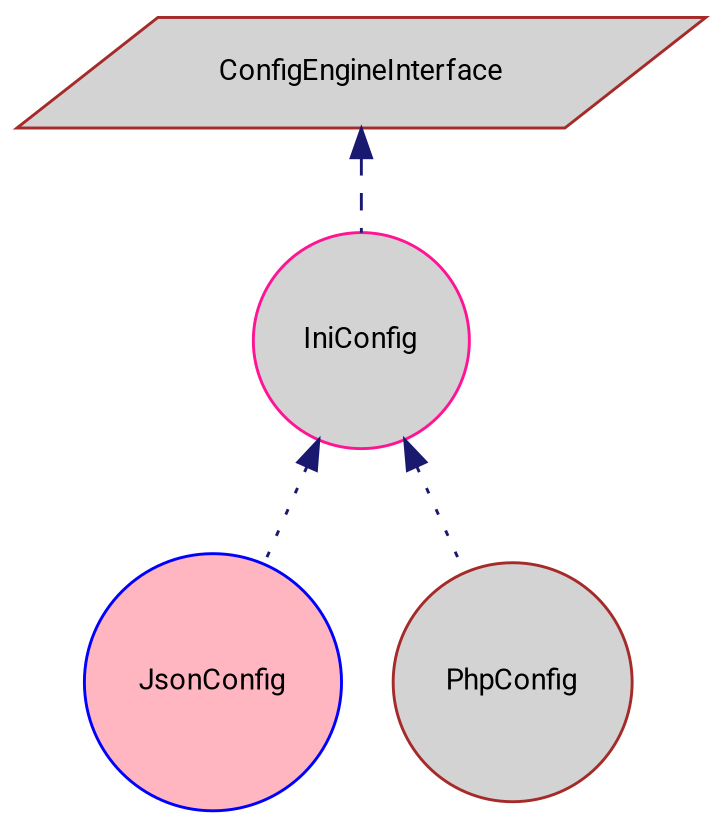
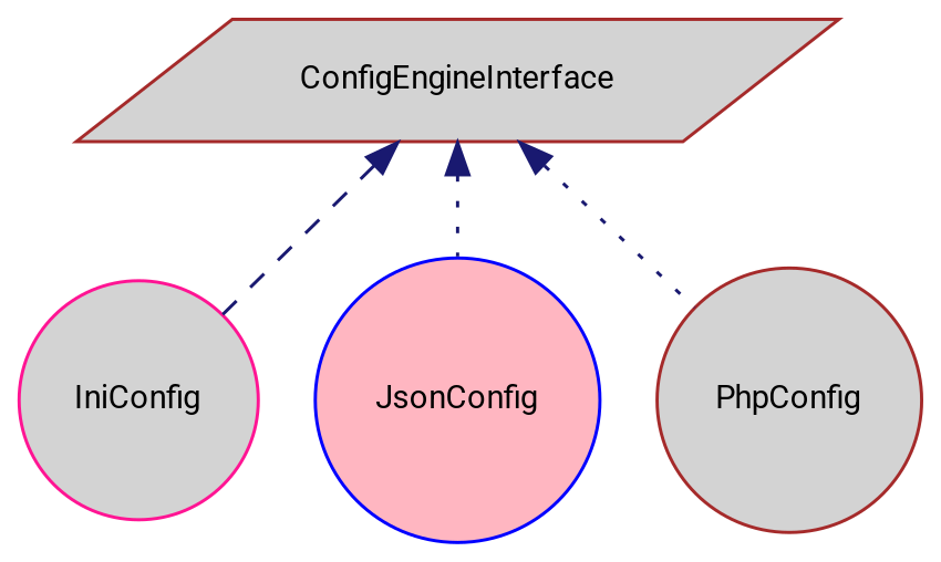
  digraph {
    fontname=Roboto
    node [color=brown fillcolor=lightgrey fontname=Roboto fontsize=10 shape=circle style=filled]
    edge [color=midnightblue dir=back fontname=Roboto fontsize=10 labelfontname=Helvetica labelfontsize=10 style=dotted]
    n1 [fontcolor=black height=0.2 label=ConfigEngineInterface shape=parallelogram width=0.4]
    n2 [color=deeppink height=0.2 label=IniConfig width=0.4]
    n3 [color=blue fillcolor=lightpink height=0.2 label=JsonConfig width=0.4]
    n4 [height=0.2 label=PhpConfig width=0.4]
    n1 -> n2 [style=dashed]
-   n2 -> n3
-   n2 -> n4
+   n1 -> n3
+   n1 -> n4
  }
